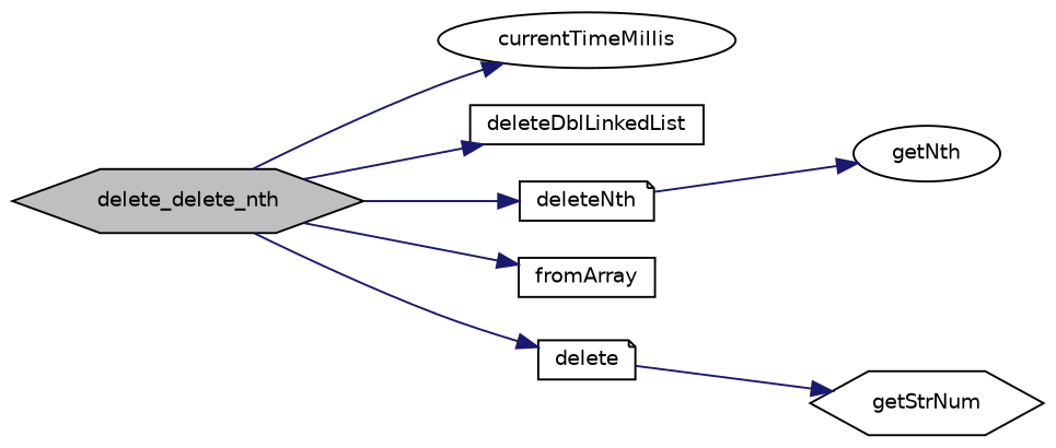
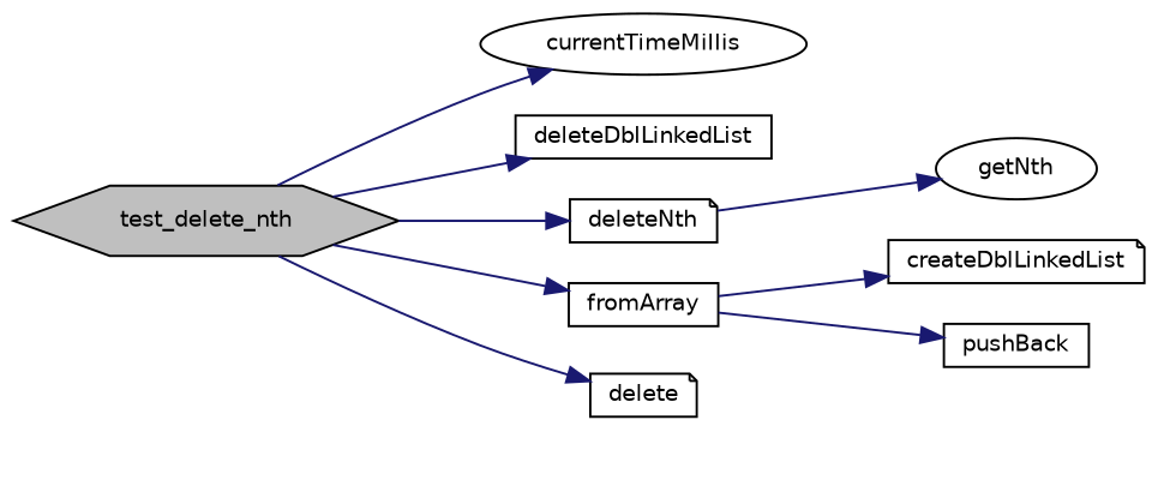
  digraph {
    rankdir=LR
    node [color=black fillcolor=white fontname=Helvetica fontsize=10 shape=box style=filled]
    edge [color=midnightblue fontname=Helvetica fontsize=10 labelfontname=Helvetica labelfontsize=10 style=solid]
-   n1 [fillcolor=grey75 fontcolor=black height=0.2 label=delete_delete_nth shape=hexagon width=0.4]
+   n1 [fillcolor=grey75 fontcolor=black height=0.2 label=test_delete_nth shape=hexagon width=0.4]
    n2 [height=0.2 label=currentTimeMillis shape=ellipse width=0.4]
    n3 [height=0.2 label=deleteDblLinkedList width=0.4]
    n4 [height=0.2 label=deleteNth shape=note width=0.4]
    n5 [height=0.2 label=fromArray width=0.4]
    n6 [height=0.2 label=delete shape=note width=0.4]
    n7 [height=0.2 label=getNth shape=ellipse width=0.4]
-   n10 [height=0.2 label=getStrNum shape=hexagon width=0.4]
+   n8 [height=0.2 label=createDblLinkedList shape=note width=0.4]
+   n9 [height=0.2 label=pushBack width=0.4]
    n1 -> n2
    n1 -> n3
    n1 -> n4
    n1 -> n5
    n1 -> n6
    n4 -> n7
-   n6 -> n10
+   n5 -> n8
+   n5 -> n9
  }
